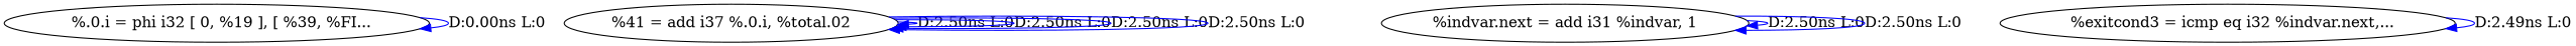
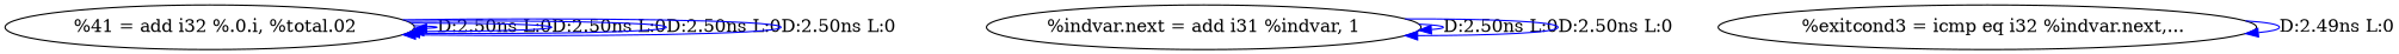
  digraph {
    edge [color=blue]
-   n1 [label="  %.0.i = phi i32 [ 0, %19 ], [ %39, %FI..."]
-   n2 [label="%41 = add i37 %.0.i, %total.02"]
+   n2 [label="  %41 = add i32 %.0.i, %total.02"]
    n3 [label="%indvar.next = add i31 %indvar, 1"]
    n4 [label="  %exitcond3 = icmp eq i32 %indvar.next,..."]
-   n1 -> n1 [label="D:0.00ns L:0"]
    n2 -> n2 [label="D:2.50ns L:0"]
    n2 -> n2 [label="D:2.50ns L:0"]
    n2 -> n2 [label="D:2.50ns L:0"]
    n2 -> n2 [label="D:2.50ns L:0"]
    n3 -> n3 [label="D:2.50ns L:0"]
    n3 -> n3 [label="D:2.50ns L:0"]
    n4 -> n4 [label="D:2.49ns L:0"]
  }
